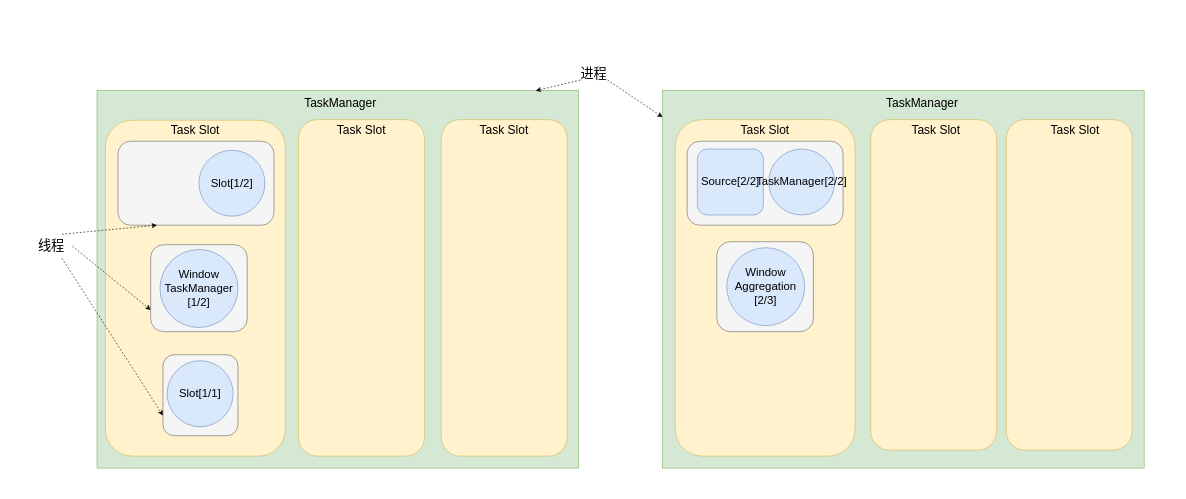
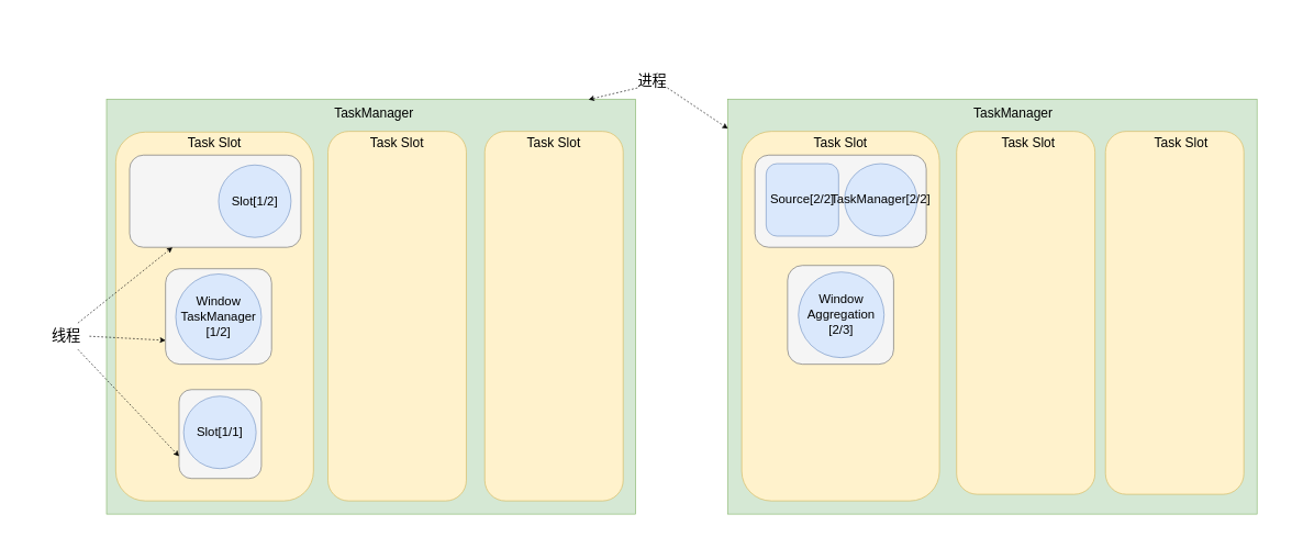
  <mxCell id="0" />
  <mxCell id="1" parent="0" />
  <mxCell id="2" value="" style="rounded=0;whiteSpace=wrap;html=1;strokeColor=none;fontSize=20;" parent="1" vertex="1"><mxGeometry x="20" y="20" width="1935" height="790" as="geometry" /></mxCell>
  <mxCell id="3" value="" style="rounded=0;whiteSpace=wrap;html=1;fillColor=#d5e8d4;strokeColor=#82b366;fontSize=20;" parent="1" vertex="1"><mxGeometry x="1104" y="150" width="803" height="630" as="geometry" /></mxCell>
  <mxCell id="4" value="" style="rounded=0;whiteSpace=wrap;html=1;fillColor=#d5e8d4;strokeColor=#82b366;fontSize=20;" parent="1" vertex="1"><mxGeometry x="161" y="150" width="803" height="630" as="geometry" /></mxCell>
  <mxCell id="5" value="" style="rounded=1;whiteSpace=wrap;html=1;fillColor=#fff2cc;strokeColor=#d6b656;fontSize=20;" parent="1" vertex="1"><mxGeometry x="1451" y="199" width="210" height="551" as="geometry" /></mxCell>
  <mxCell id="6" value="" style="rounded=1;whiteSpace=wrap;html=1;fillColor=#fff2cc;strokeColor=#d6b656;fontSize=20;" parent="1" vertex="1"><mxGeometry x="1125" y="199" width="300" height="561" as="geometry" /></mxCell>
  <mxCell id="7" value="" style="rounded=1;whiteSpace=wrap;html=1;fillColor=#fff2cc;strokeColor=#d6b656;fontSize=20;" parent="1" vertex="1"><mxGeometry x="735" y="199" width="210" height="561" as="geometry" /></mxCell>
  <mxCell id="8" value="" style="rounded=1;whiteSpace=wrap;html=1;fillColor=#fff2cc;strokeColor=#d6b656;fontSize=20;" parent="1" vertex="1"><mxGeometry x="497" y="199" width="210" height="561" as="geometry" /></mxCell>
  <mxCell id="9" value="" style="rounded=1;whiteSpace=wrap;html=1;fillColor=#fff2cc;strokeColor=#d6b656;fontSize=20;" parent="1" vertex="1"><mxGeometry y="200" width="300" height="560" as="geometry" x="175" /></mxCell>
  <mxCell id="10" value="" style="rounded=1;whiteSpace=wrap;html=1;fillColor=#f5f5f5;strokeColor=#666666;fontColor=#333333;fontSize=20;" parent="1" vertex="1"><mxGeometry x="271" y="591" width="125" height="135" as="geometry" /></mxCell>
  <mxCell id="11" value="" style="rounded=1;whiteSpace=wrap;html=1;fillColor=#f5f5f5;strokeColor=#666666;fontColor=#333333;fontSize=20;" parent="1" vertex="1"><mxGeometry x="250.5" y="407.5" width="161" height="145" as="geometry" /></mxCell>
  <mxCell id="12" value="" style="rounded=1;whiteSpace=wrap;html=1;fillColor=#f5f5f5;strokeColor=#666666;fontColor=#333333;fontSize=20;" parent="1" vertex="1"><mxGeometry x="1145" y="235" width="260" height="140" as="geometry" /></mxCell>
  <mxCell id="13" value="" style="rounded=1;whiteSpace=wrap;html=1;fillColor=#f5f5f5;strokeColor=#666666;fontColor=#333333;fontSize=20;" parent="1" vertex="1"><mxGeometry x="196" y="235" width="260" height="140" as="geometry" /></mxCell>
  <mxCell id="14" value="&lt;font style=&quot;font-size: 19px;&quot;&gt;Slot[1/2]&lt;br style=&quot;font-size: 19px;&quot;&gt;&lt;/font&gt;" style="ellipse;whiteSpace=wrap;html=1;aspect=fixed;fillColor=#dae8fc;strokeColor=#6c8ebf;fontSize=19;" parent="1" vertex="1"><mxGeometry x="331" y="250" width="110" height="110" as="geometry" /></mxCell>
  <mxCell id="15" value="&lt;span style=&quot;font-size: 19px&quot;&gt;Window&lt;br style=&quot;font-size: 19px&quot;&gt;TaskManager&lt;br&gt;[1/2]&lt;br style=&quot;font-size: 19px&quot;&gt;&lt;/span&gt;" style="ellipse;whiteSpace=wrap;html=1;aspect=fixed;fillColor=#dae8fc;strokeColor=#6c8ebf;fontSize=19;" parent="1" vertex="1"><mxGeometry x="266" y="415.5" width="130" height="130" as="geometry" /></mxCell>
  <mxCell id="16" value="&lt;span style=&quot;font-size: 19px;&quot;&gt;Slot[1/1]&lt;/span&gt;" style="ellipse;whiteSpace=wrap;html=1;aspect=fixed;fillColor=#dae8fc;strokeColor=#6c8ebf;fontSize=19;" parent="1" vertex="1"><mxGeometry x="278" y="601" width="110" height="110" as="geometry" /></mxCell>
  <mxCell id="17" value="&lt;span style=&quot;font-size: 19px;&quot;&gt;Source[2/2]&lt;/span&gt;" style="whiteSpace=wrap;html=1;aspect=fixed;fillColor=#dae8fc;strokeColor=#6c8ebf;fontSize=19;rounded=1;" parent="1" vertex="1"><mxGeometry x="1162" y="248" width="110" height="110" as="geometry" /></mxCell>
  <mxCell id="18" value="&lt;font style=&quot;font-size: 19px;&quot;&gt;TaskManager[2/2]&lt;br style=&quot;font-size: 19px;&quot;&gt;&lt;/font&gt;" style="ellipse;whiteSpace=wrap;html=1;aspect=fixed;fillColor=#dae8fc;strokeColor=#6c8ebf;fontSize=19;" parent="1" vertex="1"><mxGeometry x="1281" y="248" width="110" height="110" as="geometry" /></mxCell>
  <mxCell id="19" value="" style="rounded=1;whiteSpace=wrap;html=1;fillColor=#f5f5f5;strokeColor=#666666;fontColor=#333333;fontSize=20;" parent="1" vertex="1"><mxGeometry x="1194.5" y="402.5" width="161" height="150" as="geometry" /></mxCell>
  <mxCell id="20" value="&lt;span style=&quot;font-size: 19px;&quot;&gt;Window&lt;br style=&quot;font-size: 19px;&quot;&gt;Aggregation&lt;br style=&quot;font-size: 19px;&quot;&gt;[2/3]&lt;br style=&quot;font-size: 19px;&quot;&gt;&lt;/span&gt;" style="ellipse;whiteSpace=wrap;html=1;aspect=fixed;fillColor=#dae8fc;strokeColor=#6c8ebf;fontSize=19;" parent="1" vertex="1"><mxGeometry x="1211" y="412.5" width="130" height="130" as="geometry" /></mxCell>
- <mxCell id="21" value="&lt;font style=&quot;font-size: 22px;&quot;&gt;线程&lt;/font&gt;" style="text;html=1;strokeColor=none;fillColor=none;align=center;verticalAlign=middle;whiteSpace=wrap;rounded=0;dashed=1;fontSize=22;" parent="1" vertex="1"><mxGeometry x="50" y="390" width="70" height="40" as="geometry" /></mxCell>
+ <mxCell id="21" value="&lt;font style=&quot;font-size: 22px;&quot;&gt;线程&lt;/font&gt;" style="text;html=1;strokeColor=none;fillColor=none;align=center;verticalAlign=middle;whiteSpace=wrap;rounded=0;dashed=1;fontSize=22;" parent="1" vertex="1"><mxGeometry x="65" y="490" width="70" height="40" as="geometry" /></mxCell>
  <mxCell id="22" value="&lt;font style=&quot;font-size: 20px;&quot;&gt;Task Slot&lt;/font&gt;" style="text;html=1;strokeColor=none;fillColor=none;align=center;verticalAlign=middle;whiteSpace=wrap;rounded=0;fontSize=20;" parent="1" vertex="1"><mxGeometry x="280" y="206" width="90" height="20" as="geometry" /></mxCell>
  <mxCell id="23" value="&lt;font style=&quot;font-size: 20px;&quot;&gt;Task Slot&lt;/font&gt;" style="text;html=1;strokeColor=none;fillColor=none;align=center;verticalAlign=middle;whiteSpace=wrap;rounded=0;fontSize=20;" parent="1" vertex="1"><mxGeometry x="557" y="205" width="90" height="20" as="geometry" /></mxCell>
  <mxCell id="24" value="&lt;font style=&quot;font-size: 20px;&quot;&gt;Task Slot&lt;/font&gt;" style="text;html=1;strokeColor=none;fillColor=none;align=center;verticalAlign=middle;whiteSpace=wrap;rounded=0;fontSize=20;" parent="1" vertex="1"><mxGeometry x="795" y="206" width="90" height="20" as="geometry" /></mxCell>
  <mxCell id="25" value="" style="endArrow=classic;html=1;entryX=0.25;entryY=1;entryDx=0;entryDy=0;exitX=0.75;exitY=0;exitDx=0;exitDy=0;dashed=1;fontSize=20;" parent="1" source="21" target="13" edge="1"><mxGeometry width="50" height="50" relative="1" as="geometry"><mxPoint x="545" y="880" as="sourcePoint" /><mxPoint x="535" y="430" as="targetPoint" /></mxGeometry></mxCell>
  <mxCell id="26" value="" style="endArrow=classic;html=1;exitX=1;exitY=0.5;exitDx=0;exitDy=0;entryX=0;entryY=0.75;entryDx=0;entryDy=0;dashed=1;fontSize=20;" parent="1" source="21" target="11" edge="1"><mxGeometry width="50" height="50" relative="1" as="geometry"><mxPoint x="625" y="460" as="sourcePoint" /><mxPoint x="675" y="410" as="targetPoint" /></mxGeometry></mxCell>
  <mxCell id="27" value="" style="endArrow=classic;html=1;entryX=0;entryY=0.75;entryDx=0;entryDy=0;exitX=0.75;exitY=1;exitDx=0;exitDy=0;dashed=1;fontSize=20;" parent="1" source="21" target="10" edge="1"><mxGeometry width="50" height="50" relative="1" as="geometry"><mxPoint x="85" y="870" as="sourcePoint" /><mxPoint x="685" y="410" as="targetPoint" /></mxGeometry></mxCell>
  <mxCell id="28" value="&lt;font style=&quot;font-size: 20px;&quot;&gt;Task Slot&lt;/font&gt;" style="text;html=1;strokeColor=none;fillColor=none;align=center;verticalAlign=middle;whiteSpace=wrap;rounded=0;fontSize=20;" parent="1" vertex="1"><mxGeometry x="1230" y="206" width="90" height="20" as="geometry" /></mxCell>
  <mxCell id="29" value="&lt;font style=&quot;font-size: 20px;&quot;&gt;Task Slot&lt;/font&gt;" style="text;html=1;strokeColor=none;fillColor=none;align=center;verticalAlign=middle;whiteSpace=wrap;rounded=0;fontSize=20;" parent="1" vertex="1"><mxGeometry x="1515" y="205" width="90" height="20" as="geometry" /></mxCell>
  <mxCell id="30" value="&lt;font style=&quot;font-size: 20px&quot;&gt;TaskManager&lt;/font&gt;" style="text;html=1;strokeColor=none;fillColor=none;align=center;verticalAlign=middle;whiteSpace=wrap;rounded=0;fontSize=20;" parent="1" vertex="1"><mxGeometry x="547" y="160" width="40" height="20" as="geometry" /></mxCell>
  <mxCell id="31" value="" style="rounded=1;whiteSpace=wrap;html=1;fillColor=#fff2cc;strokeColor=#d6b656;fontSize=20;" parent="1" vertex="1"><mxGeometry x="1677" y="199" width="210" height="551" as="geometry" /></mxCell>
  <mxCell id="32" value="&lt;font style=&quot;font-size: 20px;&quot;&gt;Task Slot&lt;/font&gt;" style="text;html=1;strokeColor=none;fillColor=none;align=center;verticalAlign=middle;whiteSpace=wrap;rounded=0;fontSize=20;" parent="1" vertex="1"><mxGeometry x="1746.5" y="206" width="90" height="20" as="geometry" /></mxCell>
  <mxCell id="33" value="&lt;font style=&quot;font-size: 20px&quot;&gt;TaskManager&lt;/font&gt;" style="text;html=1;strokeColor=none;fillColor=none;align=center;verticalAlign=middle;whiteSpace=wrap;rounded=0;fontSize=20;" parent="1" vertex="1"><mxGeometry x="1517" y="160" width="40" height="20" as="geometry" /></mxCell>
  <mxCell id="34" value="&lt;font style=&quot;font-size: 22px;&quot;&gt;进程&lt;/font&gt;" style="text;html=1;strokeColor=none;fillColor=none;align=center;verticalAlign=middle;whiteSpace=wrap;rounded=0;fontSize=22;" parent="1" vertex="1"><mxGeometry x="944" y="113" width="91" height="20" as="geometry" /></mxCell>
  <mxCell id="35" value="" style="endArrow=classic;html=1;entryX=0.911;entryY=0.001;entryDx=0;entryDy=0;entryPerimeter=0;exitX=0.25;exitY=1;exitDx=0;exitDy=0;dashed=1;fontSize=20;" parent="1" source="34" target="4" edge="1"><mxGeometry width="50" height="50" relative="1" as="geometry"><mxPoint x="964" y="60" as="sourcePoint" /><mxPoint x="905" y="50" as="targetPoint" /></mxGeometry></mxCell>
  <mxCell id="36" value="" style="endArrow=classic;html=1;exitX=0.75;exitY=1;exitDx=0;exitDy=0;dashed=1;fontSize=20;" parent="1" source="34" target="3" edge="1"><mxGeometry width="50" height="50" relative="1" as="geometry"><mxPoint x="1075" y="100" as="sourcePoint" /><mxPoint x="1125" y="50" as="targetPoint" /></mxGeometry></mxCell>
